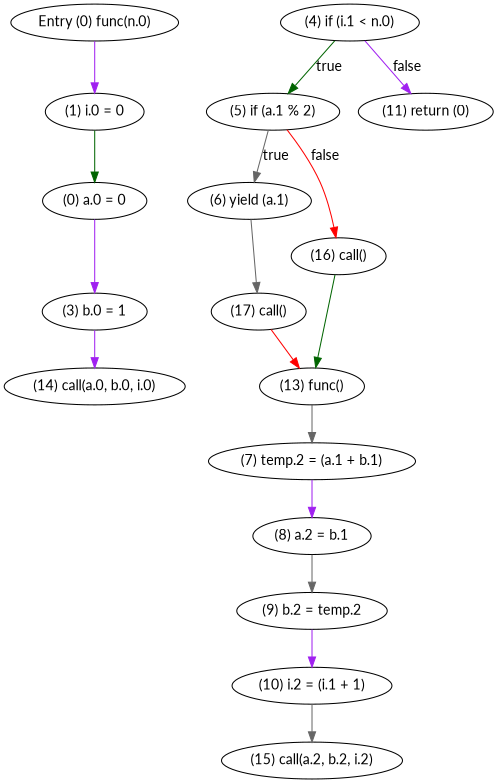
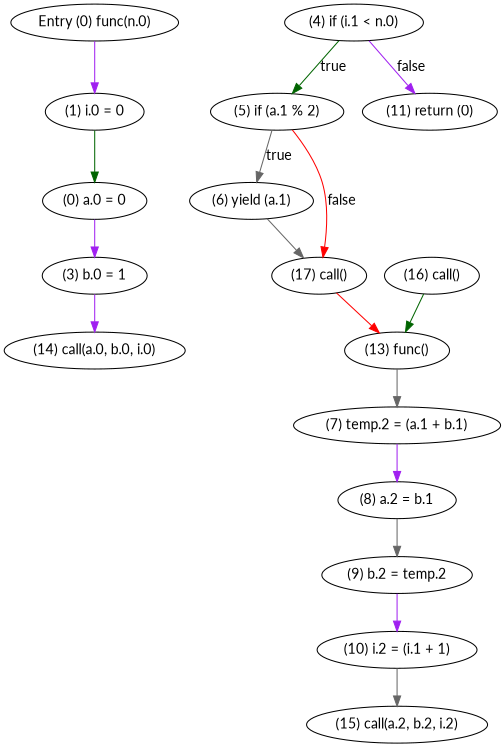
  digraph {
    fontname=Lato
    node [fontname=Lato]
    edge [color=purple fontname=Lato]
    n1 [label="Entry (0) func(n.0)"]
    n2 [label="(1) i.0 = 0"]
    n3 [label="(0) a.0 = 0"]
    n4 [label="(3) b.0 = 1"]
    n5 [label="(14) call(a.0, b.0, i.0)"]
    n6 [label="(4) if (i.1 < n.0)"]
    n7 [label="(5) if (a.1 % 2)"]
    n8 [label="(11) return (0)"]
    n9 [label="(6) yield (a.1)"]
    n10 [label="(16) call()"]
    n11 [label="(17) call()"]
    n12 [label="(13) func()"]
    n13 [label="(7) temp.2 = (a.1 + b.1)"]
    n14 [label="(8) a.2 = b.1"]
    n15 [label="(9) b.2 = temp.2"]
    n16 [label="(10) i.2 = (i.1 + 1)"]
    n17 [label="(15) call(a.2, b.2, i.2)"]
    n1 -> n2
    n2 -> n3 [color=darkgreen]
    n3 -> n4
    n4 -> n5
    n6 -> n7 [color=darkgreen label=true]
    n6 -> n8 [label=false]
    n7 -> n9 [color=gray40 label=true]
-   n7 -> n10 [color=red label=false]
+   n7 -> n11 [color=red label=false]
    n9 -> n11 [color=gray40]
    n10 -> n12 [color=darkgreen]
    n11 -> n12 [color=red]
    n12 -> n13 [color=gray40]
    n13 -> n14
    n14 -> n15 [color=gray40]
    n15 -> n16
    n16 -> n17 [color=gray40]
  }
